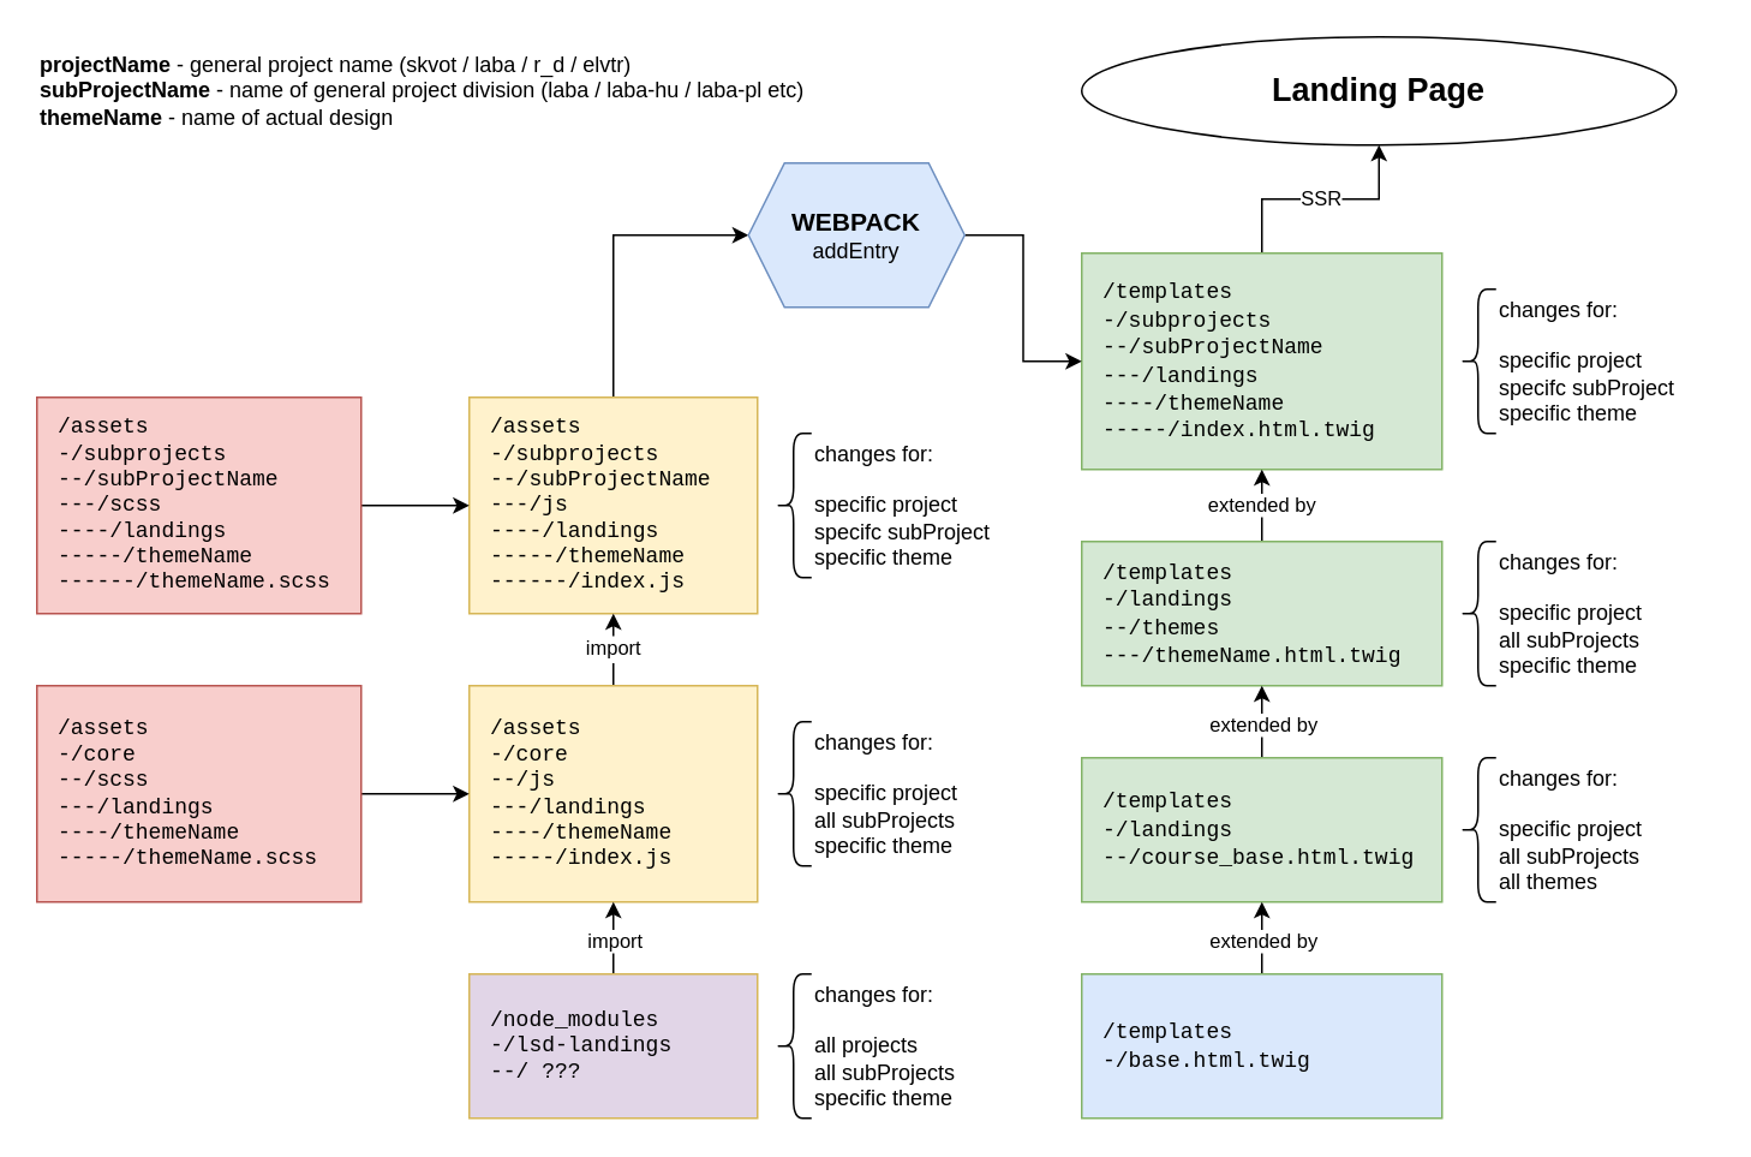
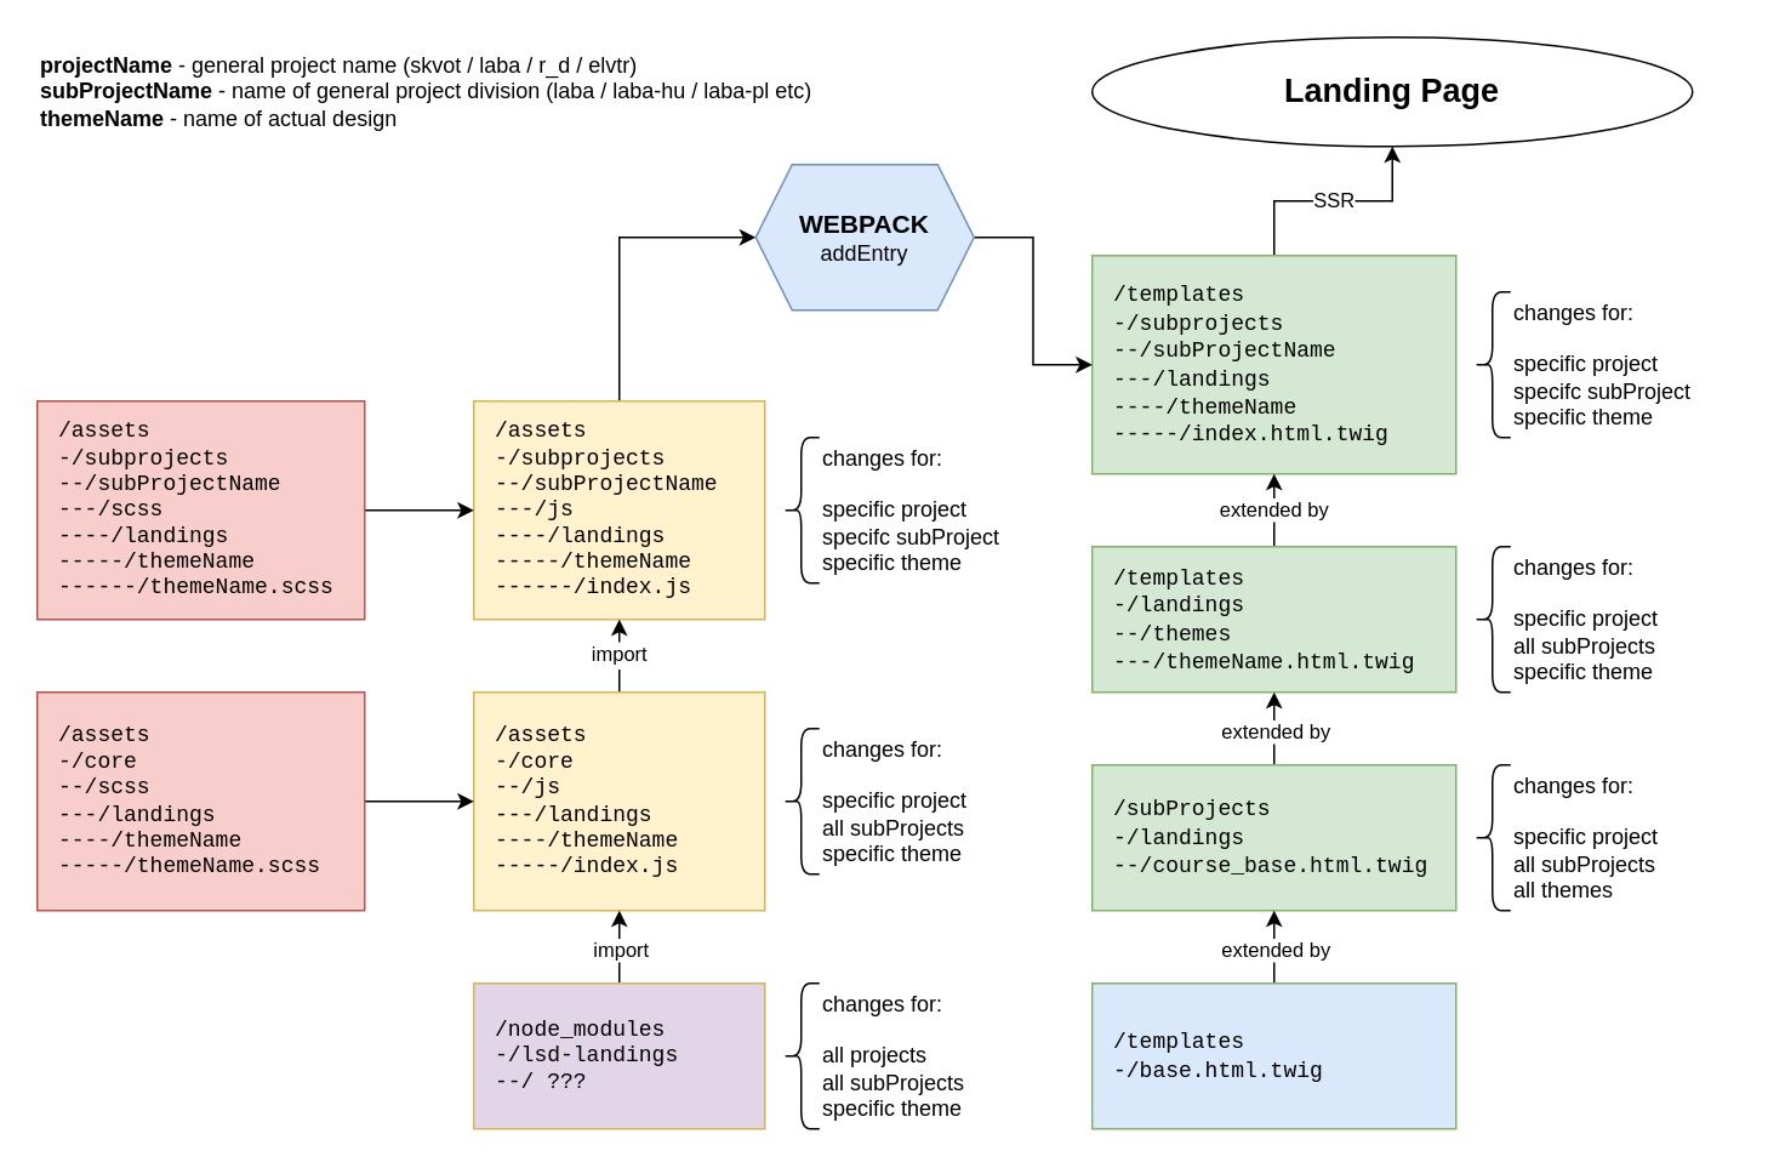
  <mxCell id="0" />
  <mxCell id="1" parent="0" />
  <mxCell id="2" value="&lt;b&gt;projectName&lt;/b&gt; - general project name (skvot / laba / r_d / elvtr)&lt;br&gt;&lt;b&gt;subProjectName&lt;/b&gt; - name of general project division (laba / laba-hu / laba-pl etc)&lt;br&gt;&lt;b&gt;themeName&lt;/b&gt; - name of actual design" style="text;html=1;strokeColor=none;fillColor=none;align=left;verticalAlign=middle;whiteSpace=wrap;rounded=0;" vertex="1" parent="1"><mxGeometry y="20" width="440" height="60" as="geometry" x="20" /></mxCell>
  <mxCell id="3" value="&lt;font size=&quot;1&quot;&gt;&lt;b style=&quot;font-size: 18px&quot;&gt;Landing Page&lt;/b&gt;&lt;/font&gt;" style="ellipse;whiteSpace=wrap;html=1;" vertex="1" parent="1"><mxGeometry x="600" y="20" width="330" height="60" as="geometry" /></mxCell>
  <mxCell id="4" value="SSR" style="edgeStyle=orthogonalEdgeStyle;rounded=0;orthogonalLoop=1;jettySize=auto;html=1;entryX=0.5;entryY=1;entryDx=0;entryDy=0;" edge="1" parent="1" source="5" target="3"><mxGeometry relative="1" as="geometry" /></mxCell>
  <mxCell id="5" value="&lt;font face=&quot;Courier New&quot;&gt;/templates&lt;br&gt;-/subprojects&lt;br&gt;--/subProjectName&lt;br&gt;---/landings&lt;br&gt;----/themeName&lt;br&gt;-----/index.html.twig&lt;/font&gt;" style="rounded=0;whiteSpace=wrap;html=1;align=left;spacingLeft=10;fillColor=#d5e8d4;strokeColor=#82b366;" vertex="1" parent="1"><mxGeometry x="600" y="140" width="200" height="120" as="geometry" /></mxCell>
  <mxCell id="6" value="extended by" style="edgeStyle=orthogonalEdgeStyle;rounded=0;orthogonalLoop=1;jettySize=auto;html=1;entryX=0.5;entryY=1;entryDx=0;entryDy=0;fontFamily=Helvetica;" edge="1" parent="1" source="7" target="5"><mxGeometry relative="1" as="geometry" /></mxCell>
  <mxCell id="7" value="&lt;font face=&quot;Courier New&quot;&gt;/templates&lt;br&gt;-/landings&lt;br&gt;--/themes&lt;br&gt;---/themeName.html.twig&lt;br&gt;&lt;/font&gt;" style="rounded=0;whiteSpace=wrap;html=1;align=left;spacingLeft=10;fillColor=#d5e8d4;strokeColor=#82b366;" vertex="1" parent="1"><mxGeometry x="600" y="300" width="200" height="80" as="geometry" /></mxCell>
  <mxCell id="8" style="edgeStyle=orthogonalEdgeStyle;rounded=0;orthogonalLoop=1;jettySize=auto;html=1;entryX=0.5;entryY=1;entryDx=0;entryDy=0;fontFamily=Helvetica;" edge="1" parent="1" source="10" target="7"><mxGeometry relative="1" as="geometry" /></mxCell>
  <mxCell id="9" value="extended by" style="edgeLabel;html=1;align=center;verticalAlign=middle;resizable=0;points=[];fontFamily=Helvetica;" vertex="1" connectable="0" parent="8"><mxGeometry x="-0.072" relative="1" as="geometry"><mxPoint as="offset" /></mxGeometry></mxCell>
- <mxCell id="10" value="&lt;font face=&quot;Courier New&quot;&gt;/templates&lt;br&gt;-/landings&lt;br&gt;--/course_base.html.twig&lt;br&gt;&lt;/font&gt;" style="rounded=0;whiteSpace=wrap;html=1;align=left;spacingLeft=10;fillColor=#d5e8d4;strokeColor=#82b366;" vertex="1" parent="1"><mxGeometry x="600" y="420" width="200" height="80" as="geometry" /></mxCell>
+ <mxCell id="10" value="&lt;font face=&quot;Courier New&quot;&gt;/subProjects&lt;br&gt;-/landings&lt;br&gt;--/course_base.html.twig&lt;br&gt;&lt;/font&gt;" style="rounded=0;whiteSpace=wrap;html=1;align=left;spacingLeft=10;fillColor=#d5e8d4;strokeColor=#82b366;" vertex="1" parent="1"><mxGeometry x="600" y="420" width="200" height="80" as="geometry" /></mxCell>
  <mxCell id="11" style="edgeStyle=orthogonalEdgeStyle;rounded=0;orthogonalLoop=1;jettySize=auto;html=1;entryX=0.5;entryY=1;entryDx=0;entryDy=0;fontFamily=Helvetica;" edge="1" source="13" parent="1"><mxGeometry relative="1" as="geometry"><mxPoint x="700" y="500" as="targetPoint" /></mxGeometry></mxCell>
  <mxCell id="12" value="extended by" style="edgeLabel;html=1;align=center;verticalAlign=middle;resizable=0;points=[];fontFamily=Helvetica;" vertex="1" connectable="0" parent="11"><mxGeometry x="-0.072" relative="1" as="geometry"><mxPoint as="offset" /></mxGeometry></mxCell>
  <mxCell id="13" value="&lt;font face=&quot;Courier New&quot;&gt;/templates&lt;br&gt;-/base.html.twig&lt;br&gt;&lt;/font&gt;" style="rounded=0;whiteSpace=wrap;html=1;align=left;spacingLeft=10;fillColor=#dae8fc;strokeColor=#82b366;" vertex="1" parent="1"><mxGeometry x="600" y="540" width="200" height="80" as="geometry" /></mxCell>
  <mxCell id="14" value="" style="shape=curlyBracket;whiteSpace=wrap;html=1;rounded=1;labelBorderColor=none;fontFamily=Helvetica;" vertex="1" parent="1"><mxGeometry x="810" y="160" width="20" height="80" as="geometry" /></mxCell>
  <mxCell id="15" value="changes for:&lt;br&gt;&lt;br&gt;specific project&lt;br&gt;specifc subProject&lt;br&gt;specific theme" style="text;html=1;strokeColor=none;fillColor=none;align=left;verticalAlign=middle;whiteSpace=wrap;rounded=0;labelBorderColor=none;fontFamily=Helvetica;" vertex="1" parent="1"><mxGeometry x="830" y="160" width="120" height="80" as="geometry" /></mxCell>
  <mxCell id="16" value="" style="shape=curlyBracket;whiteSpace=wrap;html=1;rounded=1;labelBorderColor=none;fontFamily=Helvetica;" vertex="1" parent="1"><mxGeometry x="810" y="300" width="20" height="80" as="geometry" /></mxCell>
  <mxCell id="17" value="changes for:&lt;br&gt;&lt;br&gt;specific project&lt;br&gt;all subProjects&lt;br&gt;specific theme" style="text;html=1;strokeColor=none;fillColor=none;align=left;verticalAlign=middle;whiteSpace=wrap;rounded=0;labelBorderColor=none;fontFamily=Helvetica;" vertex="1" parent="1"><mxGeometry x="830" y="300" width="120" height="80" as="geometry" /></mxCell>
  <mxCell id="18" value="" style="shape=curlyBracket;whiteSpace=wrap;html=1;rounded=1;labelBorderColor=none;fontFamily=Helvetica;" vertex="1" parent="1"><mxGeometry x="810" y="420" width="20" height="80" as="geometry" /></mxCell>
  <mxCell id="19" value="changes for:&lt;br&gt;&lt;br&gt;specific project&lt;br&gt;all subProjects&lt;br&gt;all themes" style="text;html=1;strokeColor=none;fillColor=none;align=left;verticalAlign=middle;whiteSpace=wrap;rounded=0;labelBorderColor=none;fontFamily=Helvetica;" vertex="1" parent="1"><mxGeometry x="830" y="420" width="120" height="80" as="geometry" /></mxCell>
  <mxCell id="20" style="edgeStyle=orthogonalEdgeStyle;rounded=0;orthogonalLoop=1;jettySize=auto;html=1;entryX=0;entryY=0.5;entryDx=0;entryDy=0;fontFamily=Helvetica;" edge="1" parent="1" source="21" target="28"><mxGeometry relative="1" as="geometry" /></mxCell>
  <mxCell id="21" value="/assets&lt;br&gt;-/subprojects&lt;br&gt;--/subProjectName&lt;br&gt;---/js&lt;br&gt;----/landings&lt;br&gt;-----/themeName&lt;br&gt;------/index.js" style="rounded=0;whiteSpace=wrap;html=1;labelBorderColor=none;fontFamily=Courier New;align=left;spacingLeft=10;fillColor=#fff2cc;strokeColor=#d6b656;" vertex="1" parent="1"><mxGeometry x="260" y="220" width="160" height="120" as="geometry" /></mxCell>
  <mxCell id="22" value="&lt;font face=&quot;Helvetica&quot;&gt;import&lt;/font&gt;" style="edgeStyle=orthogonalEdgeStyle;rounded=0;orthogonalLoop=1;jettySize=auto;html=1;entryX=0.5;entryY=1;entryDx=0;entryDy=0;fontFamily=Courier New;" edge="1" parent="1" source="23" target="21"><mxGeometry relative="1" as="geometry" /></mxCell>
  <mxCell id="23" value="/assets&lt;br&gt;-/core&lt;br&gt;--/js&lt;br&gt;---/landings&lt;br&gt;----/themeName&lt;br&gt;-----/index.js" style="rounded=0;whiteSpace=wrap;html=1;labelBorderColor=none;fontFamily=Courier New;align=left;spacingLeft=10;fillColor=#fff2cc;strokeColor=#d6b656;" vertex="1" parent="1"><mxGeometry x="260" y="380" width="160" height="120" as="geometry" /></mxCell>
  <mxCell id="24" style="edgeStyle=orthogonalEdgeStyle;rounded=0;orthogonalLoop=1;jettySize=auto;html=1;entryX=0.5;entryY=1;entryDx=0;entryDy=0;fontFamily=Courier New;" edge="1" parent="1" source="26" target="23"><mxGeometry relative="1" as="geometry" /></mxCell>
  <mxCell id="25" value="import" style="edgeLabel;html=1;align=center;verticalAlign=middle;resizable=0;points=[];fontFamily=Helvetica;" vertex="1" connectable="0" parent="24"><mxGeometry x="-0.07" relative="1" as="geometry"><mxPoint as="offset" /></mxGeometry></mxCell>
  <mxCell id="26" value="/node_modules&lt;br&gt;-/lsd-landings&lt;br&gt;--/ ???" style="rounded=0;whiteSpace=wrap;html=1;labelBorderColor=none;fontFamily=Courier New;align=left;spacingLeft=10;fillColor=#e1d5e7;strokeColor=#d6b656;" vertex="1" parent="1"><mxGeometry x="260" y="540" width="160" height="80" as="geometry" /></mxCell>
  <mxCell id="27" style="edgeStyle=orthogonalEdgeStyle;rounded=0;orthogonalLoop=1;jettySize=auto;html=1;entryX=0;entryY=0.5;entryDx=0;entryDy=0;fontFamily=Helvetica;" edge="1" parent="1" source="28" target="5"><mxGeometry relative="1" as="geometry" /></mxCell>
  <mxCell id="28" value="&lt;b&gt;&lt;font style=&quot;font-size: 14px&quot;&gt;WEBPACK&lt;/font&gt;&lt;/b&gt;&lt;br&gt;addEntry" style="shape=hexagon;perimeter=hexagonPerimeter2;whiteSpace=wrap;html=1;fixedSize=1;labelBorderColor=none;fontFamily=Helvetica;fillColor=#dae8fc;strokeColor=#6c8ebf;" vertex="1" parent="1"><mxGeometry x="415" y="90" width="120" height="80" as="geometry" /></mxCell>
  <mxCell id="29" value="" style="shape=curlyBracket;whiteSpace=wrap;html=1;rounded=1;labelBorderColor=none;fontFamily=Helvetica;" vertex="1" parent="1"><mxGeometry x="430" y="240" width="20" height="80" as="geometry" /></mxCell>
  <mxCell id="30" value="changes for:&lt;br&gt;&lt;br&gt;specific project&lt;br&gt;specifc subProject&lt;br&gt;specific theme" style="text;html=1;strokeColor=none;fillColor=none;align=left;verticalAlign=middle;whiteSpace=wrap;rounded=0;labelBorderColor=none;fontFamily=Helvetica;" vertex="1" parent="1"><mxGeometry x="450" y="240" width="110" height="80" as="geometry" /></mxCell>
  <mxCell id="31" value="" style="shape=curlyBracket;whiteSpace=wrap;html=1;rounded=1;labelBorderColor=none;fontFamily=Helvetica;" vertex="1" parent="1"><mxGeometry x="430" y="400" width="20" height="80" as="geometry" /></mxCell>
  <mxCell id="32" value="changes for:&lt;br&gt;&lt;br&gt;specific project&lt;br&gt;all subProjects&lt;br&gt;specific theme" style="text;html=1;strokeColor=none;fillColor=none;align=left;verticalAlign=middle;whiteSpace=wrap;rounded=0;labelBorderColor=none;fontFamily=Helvetica;" vertex="1" parent="1"><mxGeometry x="450" y="400" width="110" height="80" as="geometry" /></mxCell>
  <mxCell id="33" value="" style="shape=curlyBracket;whiteSpace=wrap;html=1;rounded=1;labelBorderColor=none;fontFamily=Helvetica;" vertex="1" parent="1"><mxGeometry x="430" y="540" width="20" height="80" as="geometry" /></mxCell>
  <mxCell id="34" value="changes for:&lt;br&gt;&lt;br&gt;all projects&lt;br&gt;all subProjects&lt;br&gt;specific theme" style="text;html=1;strokeColor=none;fillColor=none;align=left;verticalAlign=middle;whiteSpace=wrap;rounded=0;labelBorderColor=none;fontFamily=Helvetica;" vertex="1" parent="1"><mxGeometry x="450" y="540" width="110" height="80" as="geometry" /></mxCell>
  <mxCell id="35" style="edgeStyle=orthogonalEdgeStyle;rounded=0;orthogonalLoop=1;jettySize=auto;html=1;entryX=0;entryY=0.5;entryDx=0;entryDy=0;fontFamily=Helvetica;" edge="1" parent="1" source="36" target="23"><mxGeometry relative="1" as="geometry" /></mxCell>
  <mxCell id="36" value="/assets&lt;br&gt;-/core&lt;br&gt;--/scss&lt;br&gt;---/landings&lt;br&gt;----/themeName&lt;br&gt;-----/themeName.scss" style="rounded=0;whiteSpace=wrap;html=1;labelBorderColor=none;fontFamily=Courier New;align=left;spacingLeft=10;fillColor=#f8cecc;strokeColor=#b85450;" vertex="1" parent="1"><mxGeometry y="380" width="180" height="120" as="geometry" x="20" /></mxCell>
  <mxCell id="37" style="edgeStyle=orthogonalEdgeStyle;rounded=0;orthogonalLoop=1;jettySize=auto;html=1;entryX=0;entryY=0.5;entryDx=0;entryDy=0;fontFamily=Helvetica;" edge="1" parent="1" source="38" target="21"><mxGeometry relative="1" as="geometry" /></mxCell>
  <mxCell id="38" value="/assets&lt;br&gt;-/subprojects&lt;br&gt;--/subProjectName&lt;br&gt;---/scss&lt;br&gt;----/landings&lt;br&gt;-----/themeName&lt;br&gt;------/themeName.scss" style="rounded=0;whiteSpace=wrap;html=1;labelBorderColor=none;fontFamily=Courier New;align=left;spacingLeft=10;fillColor=#f8cecc;strokeColor=#b85450;" vertex="1" parent="1"><mxGeometry y="220" width="180" height="120" as="geometry" x="20" /></mxCell>
